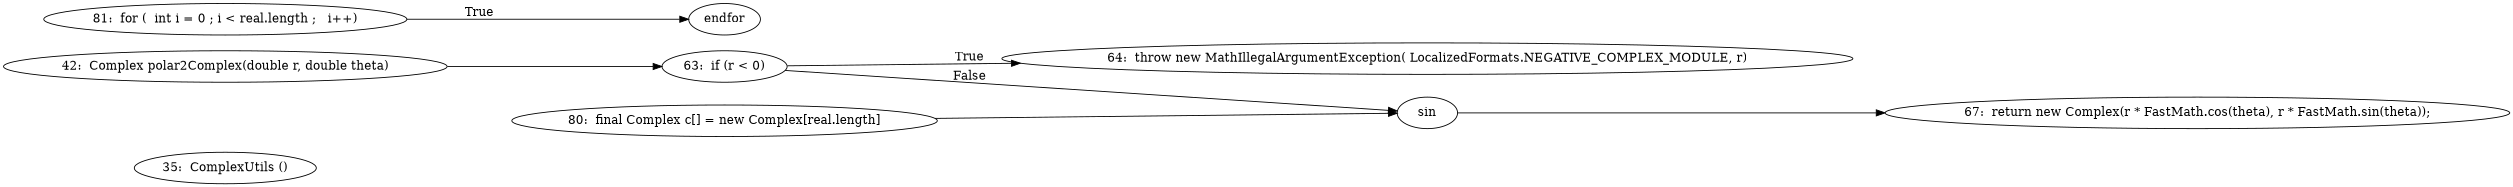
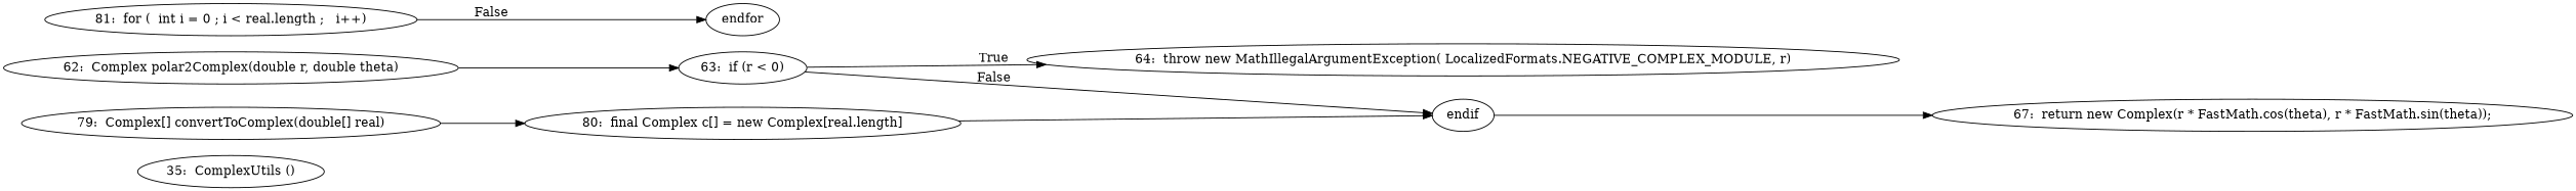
  digraph {
    rankdir=LR
    n1 [label="35:  ComplexUtils ()"]
-   n2 [label="42:  Complex polar2Complex(double r, double theta)"]
+   n2 [label="62:  Complex polar2Complex(double r, double theta)"]
    n3 [label="63:  if (r < 0)"]
    n4 [label="64:  throw new MathIllegalArgumentException( LocalizedFormats.NEGATIVE_COMPLEX_MODULE, r)"]
-   n5 [label=sin]
+   n5 [label=endif]
    n6 [label="67:  return new Complex(r * FastMath.cos(theta), r * FastMath.sin(theta));"]
+   n7 [label="79:  Complex[] convertToComplex(double[] real)"]
    n8 [label="80:  final Complex c[] = new Complex[real.length]"]
    n9 [label="81:  for (  int i = 0 ; i < real.length ;   i++)"]
    n10 [label=endfor]
    n2 -> n3
    n3 -> n4 [label=True]
    n3 -> n5 [label=False]
    n5 -> n6
+   n7 -> n8
    n8 -> n5
-   n9 -> n10 [label=True]
+   n9 -> n10 [label=False]
  }
